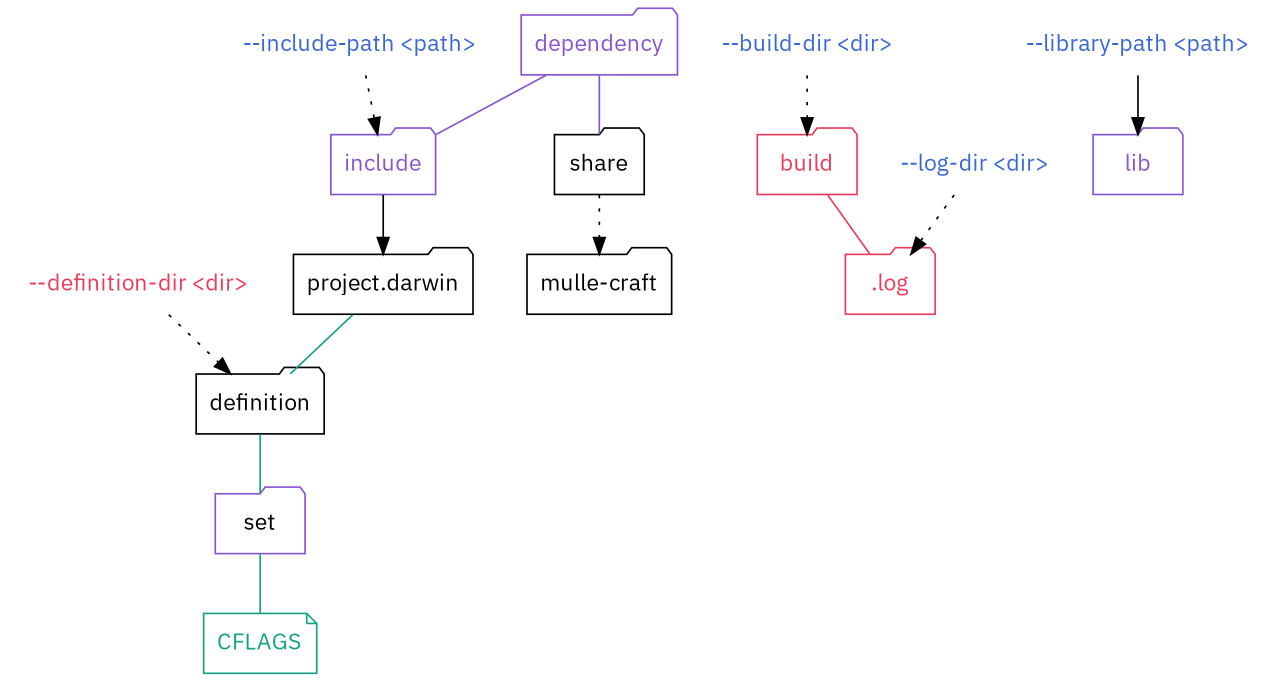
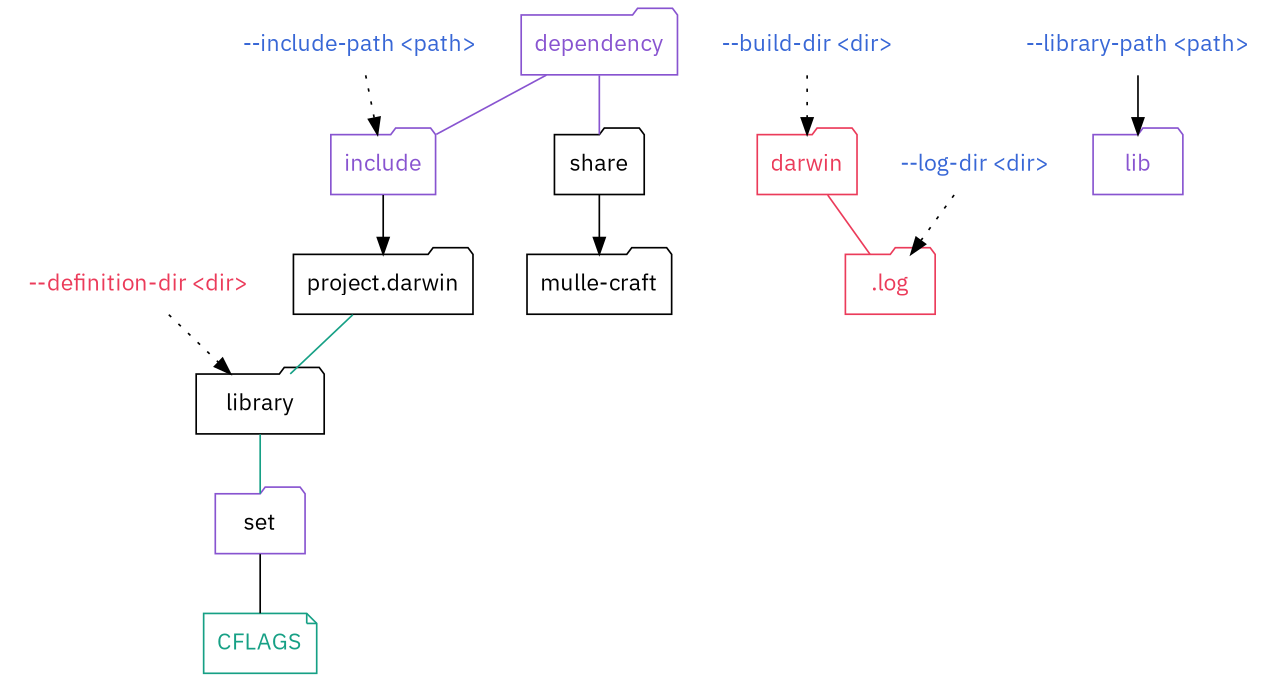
  digraph {
    fontname="IBM Plex Sans"
    rankdir=TD
    node [fontname="IBM Plex Sans" shape=folder]
    edge [fontname="IBM Plex Sans"]
    "--definition-dir <dir>" [fontcolor="#eb3b5a" shape=none]
-   definition
+   definition [label=library]
    set [color="#8854d0"]
    CFLAGS [color="#16a085" fontcolor="#16a085" shape=note]
    "--build-dir <dir>" [fontcolor="#3867d6" shape=none]
-   build [color="#eb3b5a" fontcolor="#eb3b5a"]
+   build [color="#eb3b5a" fontcolor="#eb3b5a" label=darwin]
    ".log" [color="#eb3b5a" fontcolor="#eb3b5a"]
    "--log-dir <dir>" [color="#8854d0" fontcolor="#3867d6" shape=none]
    "--include-path <path>" [fontcolor="#3867d6" shape=none]
    include [color="#8854d0" fontcolor="#8854d0"]
    "project.darwin"
    "--library-path <path>" [fontcolor="#3867d6" shape=none]
    lib [color="#8854d0" fontcolor="#8854d0"]
    dependency [color="#8854d0" fontcolor="#8854d0"]
    share
    "mulle-craft"
    "--definition-dir <dir>" -> definition [style=dotted]
    definition -> set [arrowhead=none color="#16a085"]
-   set -> CFLAGS [arrowhead=none color="#16a085"]
+   set -> CFLAGS [arrowhead=none color=black]
    "--build-dir <dir>" -> build [style=dotted]
    build -> ".log" [arrowhead=none color="#eb3b5a"]
    "--log-dir <dir>" -> ".log" [style=dotted]
    "--include-path <path>" -> include [style=dotted]
    include -> "project.darwin"
    "project.darwin" -> definition [arrowhead=none color="#16a085"]
    "--library-path <path>" -> lib [style=solid]
    dependency -> include [arrowhead=none color="#8854d0"]
    dependency -> share [arrowhead=none color="#8854d0"]
-   share -> "mulle-craft" [style=dotted]
+   share -> "mulle-craft"
  }
